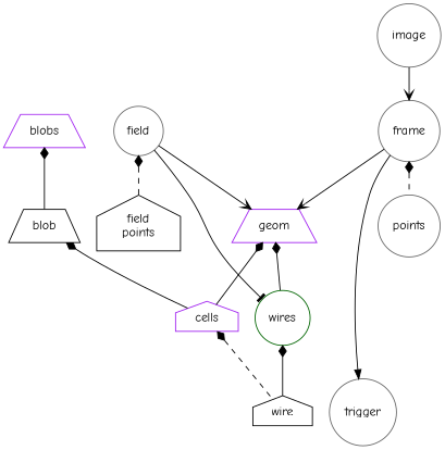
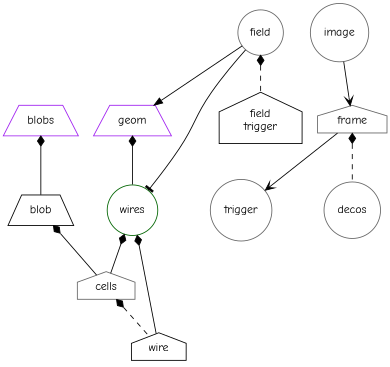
  digraph {
    fontname="Comic Neue"
    node [color=gray40 fontname="Comic Neue" shape=circle]
    edge [arrowtail=diamond dir=back fontname="Comic Neue" style=solid weight=0]
    geom [color=purple shape=trapezium]
    wires [color=darkgreen]
-   cells [color=purple shape=house]
+   cells [shape=house]
    wire [color=black shape=house]
-   frame
+   frame [shape=house]
    trigger
-   decos [label=points]
+   decos
    field
-   n9 [color=black label="field\npoints" shape=house]
+   n9 [color=black label="field\ntrigger" shape=house]
    image
    blobs [color=purple shape=trapezium]
    blob [color=black shape=trapezium]
    geom -> wires [weight=""]
-   geom -> cells [weight=""]
+   wires -> cells [weight=""]
    wires -> wire [weight=""]
    cells -> wire [style=dashed]
-   frame -> geom [arrowhead=vee arrowtail="" dir=""]
-   frame -> trigger [arrowhead=normal arrowtail="" dir=""]
+   frame -> trigger [arrowhead=vee arrowtail="" dir=""]
    frame -> decos [style=dashed weight=""]
-   field -> geom [arrowhead=vee arrowtail="" dir=""]
+   field -> geom [arrowhead=normal arrowtail="" dir=""]
    field -> wires [arrowhead=tee arrowtail="" dir=""]
    field -> n9 [style=dashed weight=""]
    image -> frame [arrowhead=vee arrowtail="" dir=""]
    blobs -> blob [weight=""]
    blob -> cells
  }
